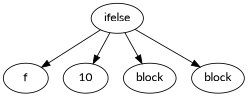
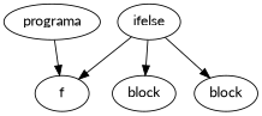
  digraph {
    fontname=Lato
    node [fontname=Lato]
    edge [fontname=Lato]
+   n1 [label=programa]
    n2 [label=f]
    n3 [label=ifelse]
-   n4 [label=10]
    n5 [label=block]
    n6 [label=block]
+   n1 -> n2
    n3 -> n2
-   n3 -> n4
    n3 -> n5
    n3 -> n6
  }
